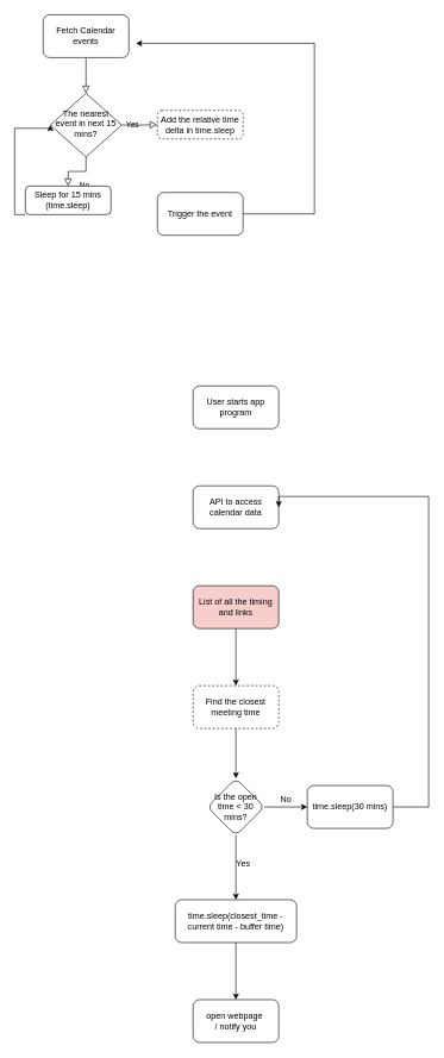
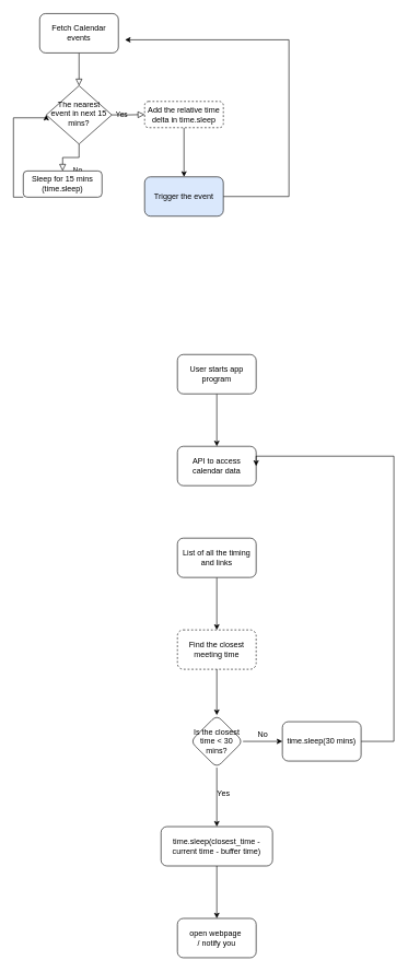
  <mxCell id="0" />
  <mxCell id="1" parent="0" />
  <mxCell id="2" value="" style="rounded=0;html=1;jettySize=auto;orthogonalLoop=1;fontSize=11;endArrow=block;endFill=0;endSize=8;strokeWidth=1;shadow=0;labelBackgroundColor=none;edgeStyle=orthogonalEdgeStyle;exitX=0.5;exitY=1;exitDx=0;exitDy=0;" parent="1" source="10" target="5" edge="1"><mxGeometry y="20" relative="1" as="geometry"><mxPoint as="offset" /><mxPoint x="120" y="90" as="sourcePoint" /></mxGeometry></mxCell>
  <mxCell id="3" value="No" style="rounded=0;html=1;jettySize=auto;orthogonalLoop=1;fontSize=11;endArrow=block;endFill=0;endSize=8;strokeWidth=1;shadow=0;labelBackgroundColor=none;edgeStyle=orthogonalEdgeStyle;" parent="1" source="5" target="7" edge="1"><mxGeometry x="-0.311" y="20" relative="1" as="geometry"><mxPoint as="offset" /></mxGeometry></mxCell>
  <mxCell id="4" value="Yes" style="edgeStyle=orthogonalEdgeStyle;rounded=0;html=1;jettySize=auto;orthogonalLoop=1;fontSize=11;endArrow=block;endFill=0;endSize=8;strokeWidth=1;shadow=0;labelBackgroundColor=none;" parent="1" source="5" target="9" edge="1"><mxGeometry y="10" relative="1" as="geometry"><mxPoint as="offset" /></mxGeometry></mxCell>
  <mxCell id="5" value="The nearest event in next 15 mins?" style="rhombus;whiteSpace=wrap;html=1;shadow=0;fontFamily=Helvetica;fontSize=12;align=center;strokeWidth=1;spacing=6;spacingTop=-4;" parent="1" vertex="1"><mxGeometry x="70" y="130" width="100" height="89" as="geometry" /></mxCell>
  <mxCell id="6" style="edgeStyle=orthogonalEdgeStyle;rounded=0;orthogonalLoop=1;jettySize=auto;html=1;entryX=0;entryY=0.5;entryDx=0;entryDy=0;" edge="1" parent="1" source="7" target="5"><mxGeometry relative="1" as="geometry"><Array as="points"><mxPoint x="20" y="300" /><mxPoint x="20" y="179" /></Array></mxGeometry></mxCell>
  <mxCell id="7" value="Sleep for 15 mins (time.sleep)" style="rounded=1;whiteSpace=wrap;html=1;fontSize=12;glass=0;strokeWidth=1;shadow=0;" parent="1" vertex="1"><mxGeometry x="35" y="260" width="120" height="40" as="geometry" /></mxCell>
+ <mxCell id="8" value="" style="edgeStyle=orthogonalEdgeStyle;rounded=0;orthogonalLoop=1;jettySize=auto;html=1;" edge="1" parent="1" source="9" target="12"><mxGeometry relative="1" as="geometry" /></mxCell>
  <mxCell id="9" value="Add the relative time delta in time.sleep" style="rounded=1;whiteSpace=wrap;html=1;fontSize=12;glass=0;strokeWidth=1;shadow=0;dashed=1;" parent="1" vertex="1"><mxGeometry x="220" y="154" width="120" height="40" as="geometry" /></mxCell>
  <mxCell id="10" value="Fetch Calendar events" style="rounded=1;whiteSpace=wrap;html=1;" vertex="1" parent="1"><mxGeometry x="60" y="20" width="120" height="60" as="geometry" /></mxCell>
  <mxCell id="11" style="edgeStyle=orthogonalEdgeStyle;rounded=0;orthogonalLoop=1;jettySize=auto;html=1;" edge="1" parent="1" source="12"><mxGeometry relative="1" as="geometry"><mxPoint x="190" y="60" as="targetPoint" /><Array as="points"><mxPoint x="440" y="299" /><mxPoint x="440" y="60" /></Array></mxGeometry></mxCell>
- <mxCell id="12" value="Trigger the event" style="whiteSpace=wrap;html=1;rounded=1;shadow=0;strokeWidth=1;glass=0;" vertex="1" parent="1"><mxGeometry x="220" y="269" width="120" height="60" as="geometry" /></mxCell>
+ <mxCell id="12" value="Trigger the event" style="whiteSpace=wrap;html=1;rounded=1;shadow=0;strokeWidth=1;glass=0;fillColor=#dae8fc;" vertex="1" parent="1"><mxGeometry x="220" y="269" width="120" height="60" as="geometry" /></mxCell>
+ <mxCell id="13" value="" style="edgeStyle=orthogonalEdgeStyle;rounded=0;orthogonalLoop=1;jettySize=auto;html=1;" edge="1" parent="1" source="14" target="15"><mxGeometry relative="1" as="geometry" /></mxCell>
  <mxCell id="14" value="User starts app program" style="rounded=1;whiteSpace=wrap;html=1;" vertex="1" parent="1"><mxGeometry x="270" y="540" width="120" height="60" as="geometry" /></mxCell>
  <mxCell id="15" value="API to access calendar data" style="whiteSpace=wrap;html=1;rounded=1;" vertex="1" parent="1"><mxGeometry x="270" y="680" width="120" height="60" as="geometry" /></mxCell>
  <mxCell id="16" value="" style="edgeStyle=orthogonalEdgeStyle;rounded=0;orthogonalLoop=1;jettySize=auto;html=1;" edge="1" parent="1" source="17" target="19"><mxGeometry relative="1" as="geometry" /></mxCell>
- <mxCell id="17" value="List of all the timing and links" style="whiteSpace=wrap;html=1;rounded=1;fillColor=#f8cecc;" vertex="1" parent="1"><mxGeometry x="270" y="820" width="120" height="60" as="geometry" /></mxCell>
+ <mxCell id="17" value="List of all the timing and links" style="whiteSpace=wrap;html=1;rounded=1;" vertex="1" parent="1"><mxGeometry x="270" y="820" width="120" height="60" as="geometry" /></mxCell>
  <mxCell id="18" value="" style="edgeStyle=orthogonalEdgeStyle;rounded=0;orthogonalLoop=1;jettySize=auto;html=1;" edge="1" parent="1" source="19" target="22"><mxGeometry relative="1" as="geometry" /></mxCell>
  <mxCell id="19" value="Find the closest meeting time" style="whiteSpace=wrap;html=1;rounded=1;dashed=1;" vertex="1" parent="1"><mxGeometry x="270" y="960" width="120" height="60" as="geometry" /></mxCell>
  <mxCell id="20" value="" style="edgeStyle=orthogonalEdgeStyle;rounded=0;orthogonalLoop=1;jettySize=auto;html=1;" edge="1" parent="1" source="22" target="24"><mxGeometry relative="1" as="geometry" /></mxCell>
  <mxCell id="21" value="" style="edgeStyle=orthogonalEdgeStyle;rounded=0;orthogonalLoop=1;jettySize=auto;html=1;" edge="1" parent="1" source="22" target="28"><mxGeometry relative="1" as="geometry" /></mxCell>
- <mxCell id="22" value="Is the open time &amp;lt; 30 mins?" style="rhombus;whiteSpace=wrap;html=1;rounded=1;" vertex="1" parent="1"><mxGeometry x="290" y="1090" width="80" height="80" as="geometry" /></mxCell>
+ <mxCell id="22" value="Is the closest time &amp;lt; 30 mins?" style="rhombus;whiteSpace=wrap;html=1;rounded=1;" vertex="1" parent="1"><mxGeometry x="290" y="1090" width="80" height="80" as="geometry" /></mxCell>
  <mxCell id="23" value="" style="edgeStyle=orthogonalEdgeStyle;rounded=0;orthogonalLoop=1;jettySize=auto;html=1;" edge="1" parent="1" source="24" target="26"><mxGeometry relative="1" as="geometry" /></mxCell>
  <mxCell id="24" value="time.sleep(closest_time - current time - buffer time)" style="whiteSpace=wrap;html=1;rounded=1;" vertex="1" parent="1"><mxGeometry x="245" y="1260" width="170" height="60" as="geometry" /></mxCell>
  <mxCell id="25" value="Yes" style="text;html=1;align=center;verticalAlign=middle;resizable=0;points=[];autosize=1;" vertex="1" parent="1"><mxGeometry x="320" y="1200" width="40" height="20" as="geometry" /></mxCell>
  <mxCell id="26" value="open webpage&amp;nbsp; /&amp;nbsp;notify you" style="whiteSpace=wrap;html=1;rounded=1;" vertex="1" parent="1"><mxGeometry x="270" y="1400" width="120" height="60" as="geometry" /></mxCell>
  <mxCell id="27" style="edgeStyle=orthogonalEdgeStyle;rounded=0;orthogonalLoop=1;jettySize=auto;html=1;entryX=1;entryY=0.5;entryDx=0;entryDy=0;" edge="1" parent="1" source="28" target="15"><mxGeometry relative="1" as="geometry"><Array as="points"><mxPoint x="600" y="1130" /><mxPoint x="600" y="695" /><mxPoint x="390" y="695" /></Array></mxGeometry></mxCell>
  <mxCell id="28" value="time.sleep(30 mins)" style="whiteSpace=wrap;html=1;rounded=1;" vertex="1" parent="1"><mxGeometry x="430" y="1100" width="120" height="60" as="geometry" /></mxCell>
  <mxCell id="29" value="No" style="text;html=1;align=center;verticalAlign=middle;resizable=0;points=[];autosize=1;" vertex="1" parent="1"><mxGeometry x="385" y="1110" width="30" height="20" as="geometry" /></mxCell>
